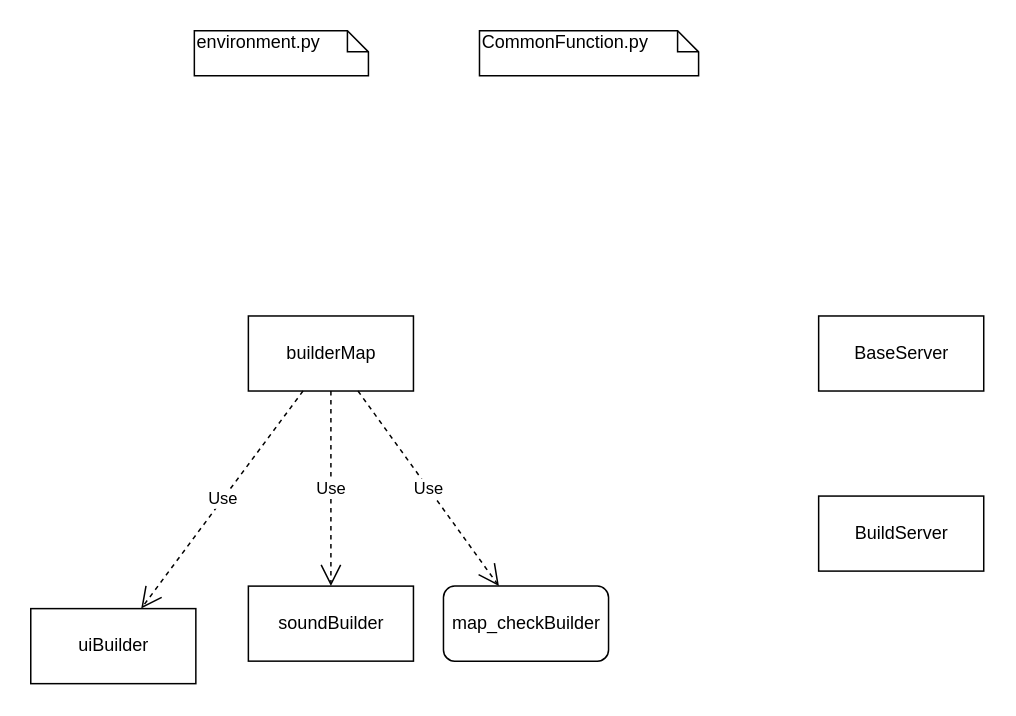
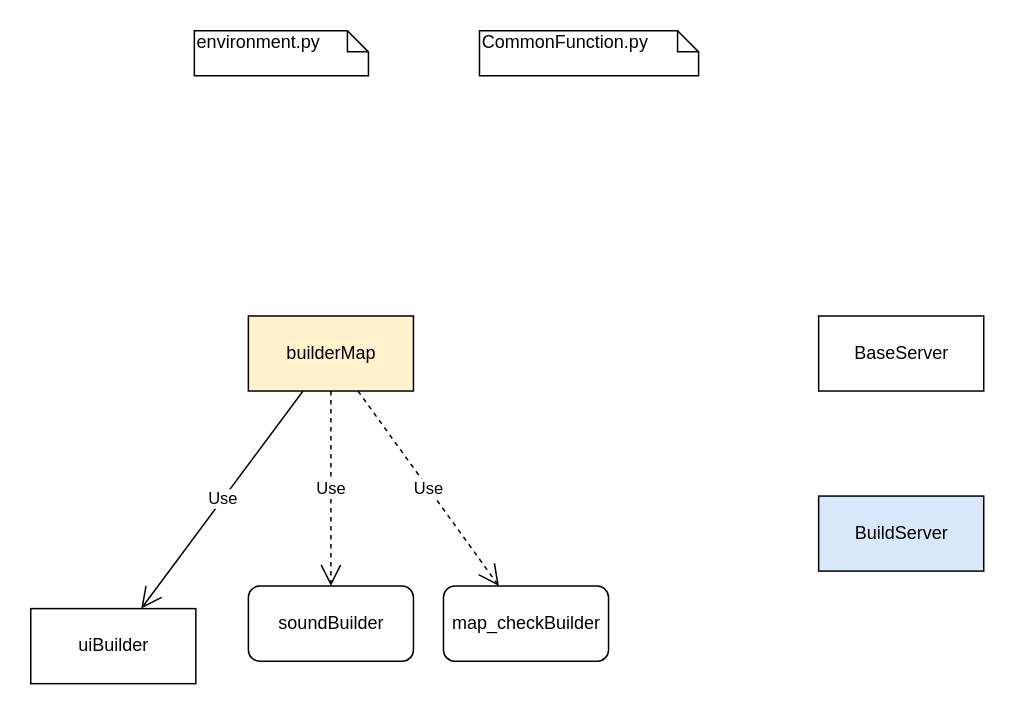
  <mxCell id="0" />
  <mxCell id="1" parent="0" />
  <mxCell id="2" value="BaseServer" style="html=1;" vertex="1" parent="1"><mxGeometry x="545" y="210" width="110" height="50" as="geometry" /></mxCell>
- <mxCell id="3" value="BuildServer" style="html=1;" vertex="1" parent="1"><mxGeometry x="545" y="330" width="110" height="50" as="geometry" /></mxCell>
- <mxCell id="4" value="builderMap" style="html=1;" vertex="1" parent="1"><mxGeometry x="165" y="210" width="110" height="50" as="geometry" /></mxCell>
- <mxCell id="5" value="Use" style="endArrow=open;endSize=12;dashed=1;html=1;" edge="1" parent="1" source="4" target="6"><mxGeometry width="160" relative="1" as="geometry"><mxPoint x="385" y="220" as="sourcePoint" /><mxPoint x="165" y="370" as="targetPoint" /></mxGeometry></mxCell>
+ <mxCell id="3" value="BuildServer" style="html=1;fillColor=#dae8fc;" vertex="1" parent="1"><mxGeometry x="545" y="330" width="110" height="50" as="geometry" /></mxCell>
+ <mxCell id="4" value="builderMap" style="html=1;fillColor=#fff2cc;" vertex="1" parent="1"><mxGeometry x="165" y="210" width="110" height="50" as="geometry" /></mxCell>
+ <mxCell id="5" value="Use" style="endArrow=open;endSize=12;dashed=0;html=1;" edge="1" parent="1" source="4" target="6"><mxGeometry width="160" relative="1" as="geometry"><mxPoint x="385" y="220" as="sourcePoint" /><mxPoint x="165" y="370" as="targetPoint" /></mxGeometry></mxCell>
  <mxCell id="6" value="uiBuilder" style="html=1;" vertex="1" parent="1"><mxGeometry x="20" y="405" width="110" height="50" as="geometry" /></mxCell>
- <mxCell id="7" value="soundBuilder" style="html=1;" vertex="1" parent="1"><mxGeometry x="165" y="390" width="110" height="50" as="geometry" /></mxCell>
+ <mxCell id="7" value="soundBuilder" style="html=1;rounded=1;" vertex="1" parent="1"><mxGeometry x="165" y="390" width="110" height="50" as="geometry" /></mxCell>
  <mxCell id="8" value="map_checkBuilder" style="html=1;rounded=1;" vertex="1" parent="1"><mxGeometry x="295" y="390" width="110" height="50" as="geometry" /></mxCell>
  <mxCell id="9" value="Use" style="endArrow=open;endSize=12;dashed=1;html=1;" edge="1" parent="1" source="4" target="8"><mxGeometry width="160" relative="1" as="geometry"><mxPoint x="194.722" y="270" as="sourcePoint" /><mxPoint x="115.278" y="400" as="targetPoint" /></mxGeometry></mxCell>
  <mxCell id="10" value="Use" style="endArrow=open;endSize=12;dashed=1;html=1;" edge="1" parent="1" source="4" target="7"><mxGeometry width="160" relative="1" as="geometry"><mxPoint x="204.722" y="280" as="sourcePoint" /><mxPoint x="125.278" y="410" as="targetPoint" /></mxGeometry></mxCell>
  <mxCell id="11" value="CommonFunction.py&lt;br&gt;" style="shape=note;whiteSpace=wrap;html=1;size=14;verticalAlign=top;align=left;spacingTop=-6;" vertex="1" parent="1"><mxGeometry x="319" y="20" width="146" height="30" as="geometry" /></mxCell>
  <mxCell id="12" value="environment.py" style="shape=note;whiteSpace=wrap;html=1;size=14;verticalAlign=top;align=left;spacingTop=-6;" vertex="1" parent="1"><mxGeometry x="129" y="20" width="116" height="30" as="geometry" /></mxCell>
